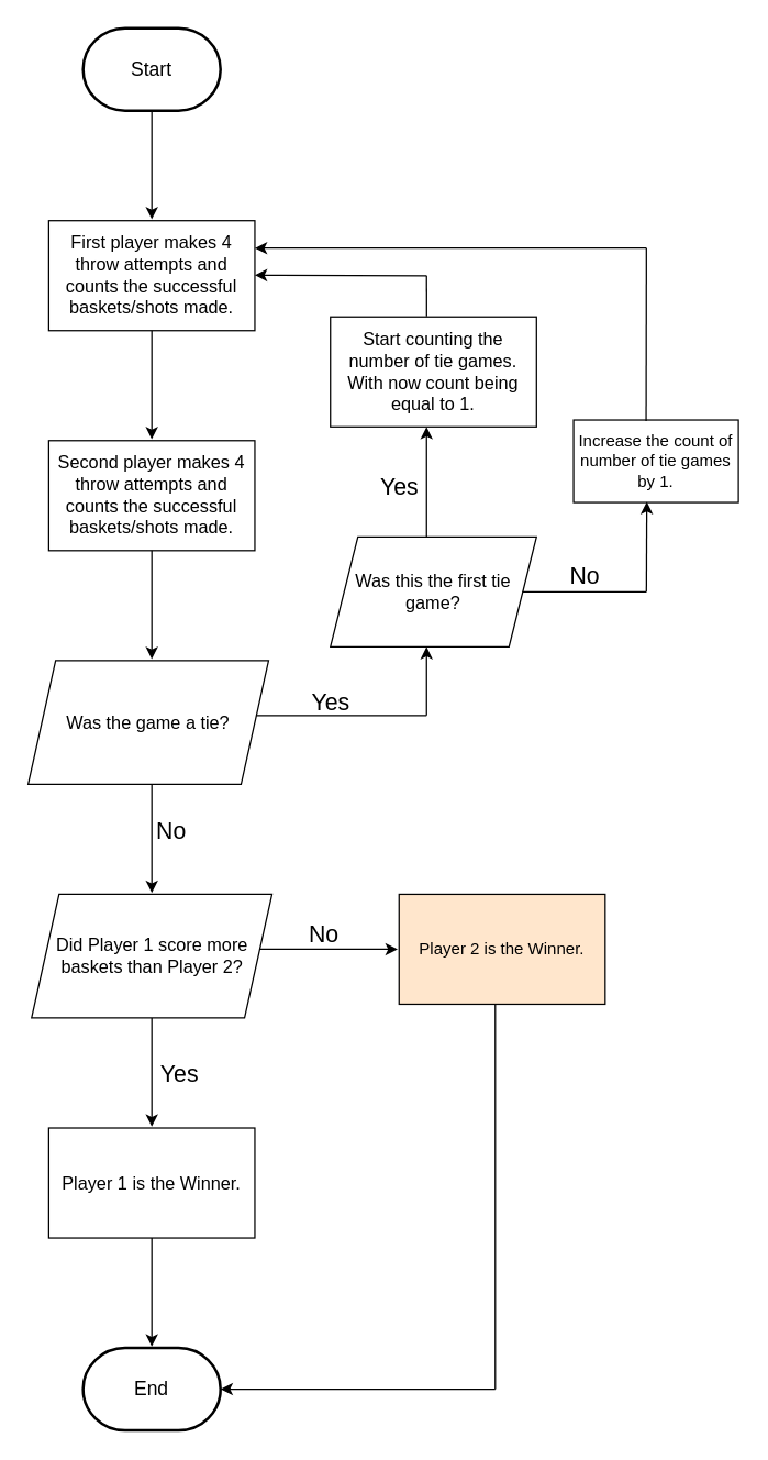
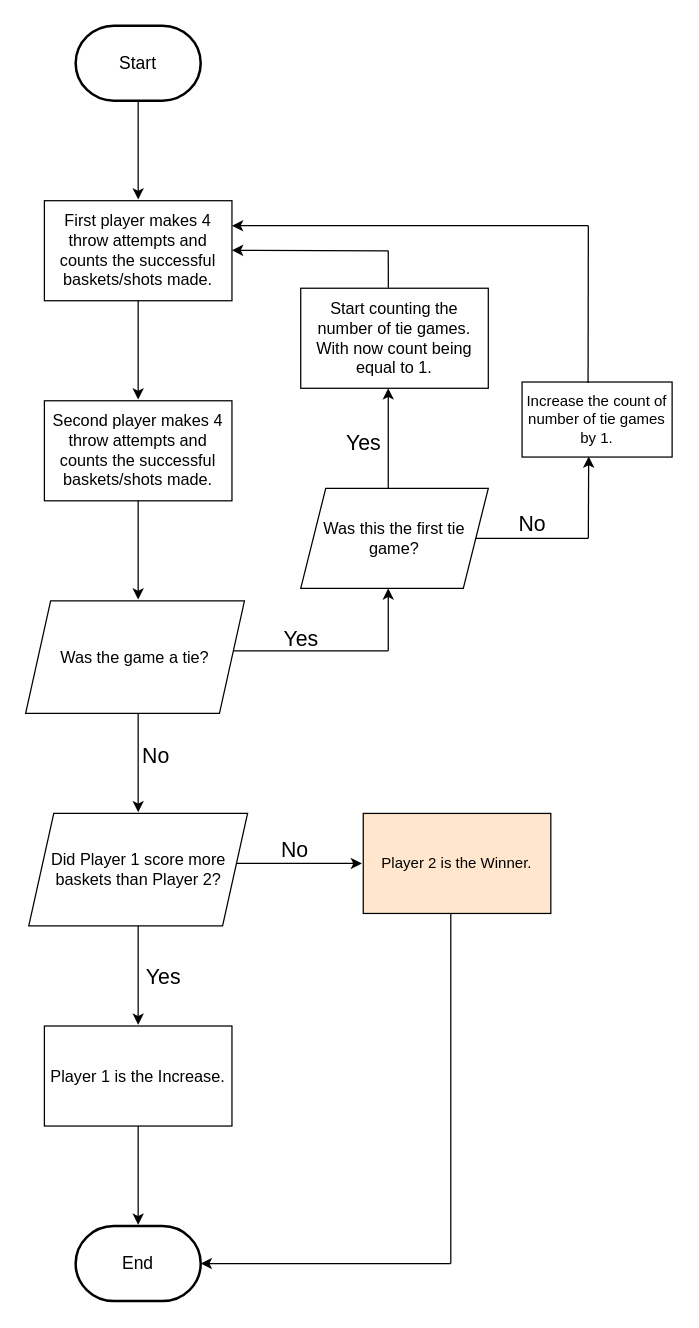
  <mxCell id="0" />
  <mxCell id="1" parent="0" />
  <mxCell id="2" value="&lt;font style=&quot;font-size: 14px;&quot;&gt;Start&lt;/font&gt;" style="strokeWidth=2;html=1;shape=mxgraph.flowchart.terminator;whiteSpace=wrap;" vertex="1" parent="1"><mxGeometry x="60" y="20" width="100" height="60" as="geometry" /></mxCell>
  <mxCell id="3" value="&lt;font style=&quot;font-size: 14px;&quot;&gt;End&lt;/font&gt;" style="strokeWidth=2;html=1;shape=mxgraph.flowchart.terminator;whiteSpace=wrap;" vertex="1" parent="1"><mxGeometry x="60" y="980" width="100" height="60" as="geometry" /></mxCell>
  <mxCell id="4" value="&lt;font style=&quot;font-size: 13px;&quot;&gt;First player makes 4 throw attempts and counts the successful baskets/shots made.&lt;/font&gt;" style="rounded=0;whiteSpace=wrap;html=1;" vertex="1" parent="1"><mxGeometry x="35" y="160" width="150" height="80" as="geometry" /></mxCell>
  <mxCell id="5" value="&lt;font style=&quot;font-size: 13px;&quot;&gt;Second player makes 4 throw attempts and counts the successful baskets/shots made.&lt;/font&gt;" style="rounded=0;whiteSpace=wrap;html=1;" vertex="1" parent="1"><mxGeometry x="35" y="320" width="150" height="80" as="geometry" /></mxCell>
  <mxCell id="6" value="" style="endArrow=none;html=1;rounded=0;" edge="1" parent="1"><mxGeometry width="50" height="50" relative="1" as="geometry"><mxPoint x="175" y="520" as="sourcePoint" /><mxPoint x="310" y="520" as="targetPoint" /></mxGeometry></mxCell>
  <mxCell id="7" value="" style="endArrow=classic;html=1;rounded=0;" edge="1" parent="1"><mxGeometry width="50" height="50" relative="1" as="geometry"><mxPoint x="310" y="200.17" as="sourcePoint" /><mxPoint x="185" y="199.67" as="targetPoint" /></mxGeometry></mxCell>
  <mxCell id="8" value="Yes" style="text;html=1;align=center;verticalAlign=middle;resizable=0;points=[];autosize=1;strokeColor=none;fillColor=none;fontSize=17;" vertex="1" parent="1"><mxGeometry x="215" y="497" width="50" height="30" as="geometry" /></mxCell>
  <mxCell id="9" value="&lt;font style=&quot;font-size: 13px;&quot;&gt;Did Player 1 score more baskets than Player 2?&lt;/font&gt;" style="shape=parallelogram;perimeter=parallelogramPerimeter;whiteSpace=wrap;html=1;fixedSize=1;" vertex="1" parent="1"><mxGeometry x="22.5" y="650" width="175" height="90" as="geometry" /></mxCell>
  <mxCell id="10" value="&lt;font style=&quot;font-size: 13px;&quot;&gt;Was this the first tie game?&lt;/font&gt;" style="shape=parallelogram;perimeter=parallelogramPerimeter;whiteSpace=wrap;html=1;fixedSize=1;" vertex="1" parent="1"><mxGeometry x="240" y="390" width="150" height="80" as="geometry" /></mxCell>
  <mxCell id="11" value="&lt;span style=&quot;font-size: 13px;&quot;&gt;Start counting the number of tie games. With now count being equal to 1.&lt;/span&gt;" style="rounded=0;whiteSpace=wrap;html=1;" vertex="1" parent="1"><mxGeometry x="240" y="230" width="150" height="80" as="geometry" /></mxCell>
  <mxCell id="12" value="" style="endArrow=classic;html=1;rounded=0;" edge="1" parent="1"><mxGeometry width="50" height="50" relative="1" as="geometry"><mxPoint x="110" y="80" as="sourcePoint" /><mxPoint x="110" y="159" as="targetPoint" /></mxGeometry></mxCell>
  <mxCell id="13" value="" style="endArrow=classic;html=1;rounded=0;" edge="1" parent="1"><mxGeometry width="50" height="50" relative="1" as="geometry"><mxPoint x="110" y="240" as="sourcePoint" /><mxPoint x="110" y="319" as="targetPoint" /></mxGeometry></mxCell>
  <mxCell id="14" value="" style="endArrow=classic;html=1;rounded=0;" edge="1" parent="1"><mxGeometry width="50" height="50" relative="1" as="geometry"><mxPoint x="110" y="400" as="sourcePoint" /><mxPoint x="110" y="479" as="targetPoint" /></mxGeometry></mxCell>
  <mxCell id="15" value="Yes" style="text;html=1;align=center;verticalAlign=middle;resizable=0;points=[];autosize=1;strokeColor=none;fillColor=none;fontSize=17;" vertex="1" parent="1"><mxGeometry x="265" y="340" width="50" height="30" as="geometry" /></mxCell>
  <mxCell id="16" value="" style="endArrow=none;html=1;rounded=0;exitX=0.467;exitY=-0.005;exitDx=0;exitDy=0;exitPerimeter=0;" edge="1" parent="1" source="11"><mxGeometry width="50" height="50" relative="1" as="geometry"><mxPoint x="310" y="210" as="sourcePoint" /><mxPoint x="310" y="200" as="targetPoint" /></mxGeometry></mxCell>
  <mxCell id="17" value="No" style="text;html=1;align=center;verticalAlign=middle;resizable=0;points=[];autosize=1;strokeColor=none;fillColor=none;fontSize=17;" vertex="1" parent="1"><mxGeometry x="99" y="590" width="50" height="30" as="geometry" /></mxCell>
  <mxCell id="18" value="" style="endArrow=classic;html=1;rounded=0;" edge="1" parent="1"><mxGeometry width="50" height="50" relative="1" as="geometry"><mxPoint x="110" y="570" as="sourcePoint" /><mxPoint x="110" y="649" as="targetPoint" /></mxGeometry></mxCell>
  <mxCell id="19" value="" style="endArrow=classic;html=1;rounded=0;" edge="1" parent="1"><mxGeometry width="50" height="50" relative="1" as="geometry"><mxPoint x="310" y="390" as="sourcePoint" /><mxPoint x="310" y="310" as="targetPoint" /></mxGeometry></mxCell>
  <mxCell id="20" value="" style="endArrow=classic;html=1;rounded=0;" edge="1" parent="1"><mxGeometry width="50" height="50" relative="1" as="geometry"><mxPoint x="310" y="520" as="sourcePoint" /><mxPoint x="310" y="470" as="targetPoint" /></mxGeometry></mxCell>
  <mxCell id="21" value="Increase the count of number of tie games by 1." style="rounded=0;whiteSpace=wrap;html=1;" vertex="1" parent="1"><mxGeometry x="417" y="305" width="120" height="60" as="geometry" /></mxCell>
  <mxCell id="22" value="" style="endArrow=classic;html=1;rounded=0;entryX=0.444;entryY=0.992;entryDx=0;entryDy=0;entryPerimeter=0;" edge="1" parent="1" target="21"><mxGeometry width="50" height="50" relative="1" as="geometry"><mxPoint x="470" y="430" as="sourcePoint" /><mxPoint x="470" y="350" as="targetPoint" /></mxGeometry></mxCell>
  <mxCell id="23" value="" style="endArrow=none;html=1;rounded=0;exitX=1;exitY=0.5;exitDx=0;exitDy=0;" edge="1" parent="1" source="10"><mxGeometry width="50" height="50" relative="1" as="geometry"><mxPoint x="390" y="430" as="sourcePoint" /><mxPoint x="470" y="430" as="targetPoint" /></mxGeometry></mxCell>
  <mxCell id="24" value="No" style="text;html=1;align=center;verticalAlign=middle;resizable=0;points=[];autosize=1;strokeColor=none;fillColor=none;fontSize=17;" vertex="1" parent="1"><mxGeometry x="400" y="405" width="50" height="30" as="geometry" /></mxCell>
  <mxCell id="25" value="" style="endArrow=classic;html=1;rounded=0;entryX=1;entryY=0.25;entryDx=0;entryDy=0;" edge="1" parent="1" target="4"><mxGeometry width="50" height="50" relative="1" as="geometry"><mxPoint x="470" y="180" as="sourcePoint" /><mxPoint x="460" y="140" as="targetPoint" /></mxGeometry></mxCell>
  <mxCell id="26" value="" style="endArrow=none;html=1;rounded=0;entryX=0.44;entryY=0.013;entryDx=0;entryDy=0;entryPerimeter=0;" edge="1" parent="1" target="21"><mxGeometry width="50" height="50" relative="1" as="geometry"><mxPoint x="470" y="180" as="sourcePoint" /><mxPoint x="520" y="200" as="targetPoint" /></mxGeometry></mxCell>
  <mxCell id="27" value="&lt;font style=&quot;font-size: 13px;&quot;&gt;Was the game a tie?&lt;/font&gt;" style="shape=parallelogram;perimeter=parallelogramPerimeter;whiteSpace=wrap;html=1;fixedSize=1;" vertex="1" parent="1"><mxGeometry x="20" y="480" width="175" height="90" as="geometry" /></mxCell>
  <mxCell id="28" value="" style="endArrow=classic;html=1;rounded=0;" edge="1" parent="1"><mxGeometry width="50" height="50" relative="1" as="geometry"><mxPoint x="110" y="740" as="sourcePoint" /><mxPoint x="110" y="819" as="targetPoint" /></mxGeometry></mxCell>
  <mxCell id="29" value="Yes" style="text;html=1;align=center;verticalAlign=middle;resizable=0;points=[];autosize=1;strokeColor=none;fillColor=none;fontSize=17;" vertex="1" parent="1"><mxGeometry x="105" y="767" width="50" height="30" as="geometry" /></mxCell>
  <mxCell id="30" value="" style="endArrow=classic;html=1;rounded=0;" edge="1" parent="1"><mxGeometry width="50" height="50" relative="1" as="geometry"><mxPoint x="189" y="690" as="sourcePoint" /><mxPoint x="289" y="690" as="targetPoint" /></mxGeometry></mxCell>
  <mxCell id="31" value="No" style="text;html=1;align=center;verticalAlign=middle;resizable=0;points=[];autosize=1;strokeColor=none;fillColor=none;fontSize=17;" vertex="1" parent="1"><mxGeometry x="210" y="665" width="50" height="30" as="geometry" /></mxCell>
- <mxCell id="32" value="&lt;font style=&quot;font-size: 13px;&quot;&gt;Player 1 is the Winner.&lt;/font&gt;" style="rounded=0;whiteSpace=wrap;html=1;" vertex="1" parent="1"><mxGeometry x="35" y="820" width="150" height="80" as="geometry" /></mxCell>
+ <mxCell id="32" value="&lt;font style=&quot;font-size: 13px;&quot;&gt;Player 1 is the Increase.&lt;/font&gt;" style="rounded=0;whiteSpace=wrap;html=1;" vertex="1" parent="1"><mxGeometry x="35" y="820" width="150" height="80" as="geometry" /></mxCell>
  <mxCell id="33" value="Player 2 is the Winner." style="rounded=0;whiteSpace=wrap;html=1;fillColor=#ffe6cc;" vertex="1" parent="1"><mxGeometry x="290" y="650" width="150" height="80" as="geometry" /></mxCell>
  <mxCell id="34" value="" style="endArrow=classic;html=1;rounded=0;" edge="1" parent="1"><mxGeometry width="50" height="50" relative="1" as="geometry"><mxPoint x="110" y="900" as="sourcePoint" /><mxPoint x="110" y="979" as="targetPoint" /></mxGeometry></mxCell>
  <mxCell id="35" value="" style="endArrow=classic;html=1;rounded=0;entryX=1;entryY=0.5;entryDx=0;entryDy=0;entryPerimeter=0;" edge="1" parent="1" target="3"><mxGeometry width="50" height="50" relative="1" as="geometry"><mxPoint x="360" y="1010" as="sourcePoint" /><mxPoint x="180" y="1009" as="targetPoint" /></mxGeometry></mxCell>
  <mxCell id="36" value="" style="endArrow=none;html=1;rounded=0;entryX=0.5;entryY=1;entryDx=0;entryDy=0;" edge="1" parent="1"><mxGeometry width="50" height="50" relative="1" as="geometry"><mxPoint x="360" y="1010" as="sourcePoint" /><mxPoint x="360" y="730" as="targetPoint" /></mxGeometry></mxCell>
